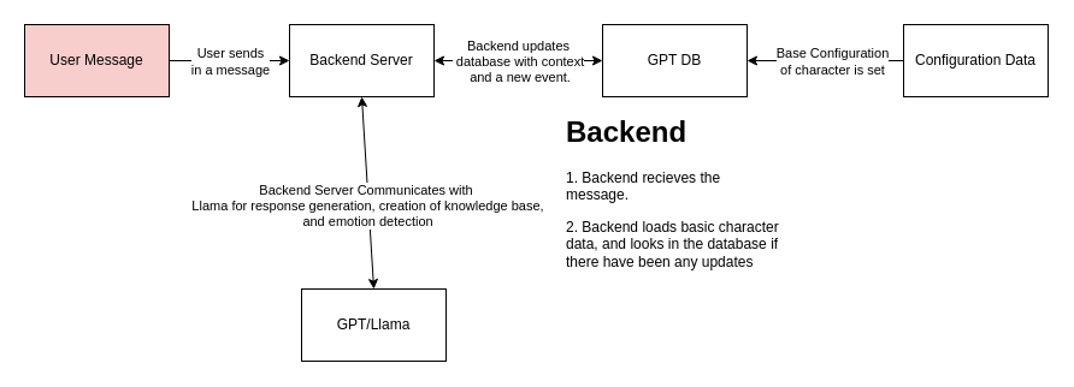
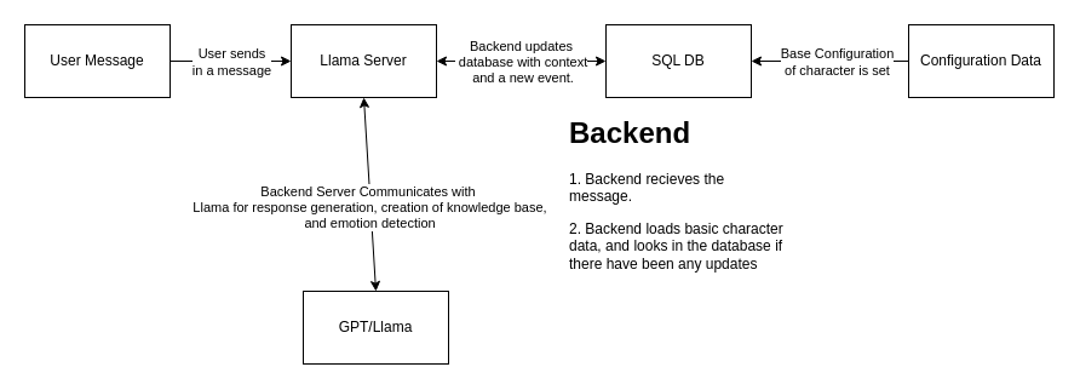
  <mxCell id="0" />
  <mxCell id="1" parent="0" />
- <mxCell id="2" value="Backend Server" style="rounded=0;whiteSpace=wrap;html=1;" vertex="1" parent="1"><mxGeometry x="240" y="20" width="120" height="60" as="geometry" /></mxCell>
- <mxCell id="3" value="GPT DB" style="rounded=0;whiteSpace=wrap;html=1;" vertex="1" parent="1"><mxGeometry x="500" y="20" width="120" height="60" as="geometry" /></mxCell>
+ <mxCell id="2" value="Llama Server" style="rounded=0;whiteSpace=wrap;html=1;" vertex="1" parent="1"><mxGeometry x="240" y="20" width="120" height="60" as="geometry" /></mxCell>
+ <mxCell id="3" value="SQL DB" style="rounded=0;whiteSpace=wrap;html=1;" vertex="1" parent="1"><mxGeometry x="500" y="20" width="120" height="60" as="geometry" /></mxCell>
  <mxCell id="4" value="GPT/Llama" style="rounded=0;whiteSpace=wrap;html=1;" vertex="1" parent="1"><mxGeometry x="250" y="240" width="120" height="60" as="geometry" /></mxCell>
  <mxCell id="5" style="edgeStyle=none;html=1;exitX=0;exitY=0.5;exitDx=0;exitDy=0;entryX=1;entryY=0.5;entryDx=0;entryDy=0;" edge="1" parent="1" source="7" target="3"><mxGeometry relative="1" as="geometry"><mxPoint x="410" y="170" as="targetPoint" /></mxGeometry></mxCell>
  <mxCell id="6" value="Base Configuration&lt;br&gt;of character&amp;nbsp;is set" style="edgeLabel;html=1;align=center;verticalAlign=middle;resizable=0;points=[];" vertex="1" connectable="0" parent="5"><mxGeometry x="0.252" y="1" relative="1" as="geometry"><mxPoint x="21" y="-1" as="offset" /></mxGeometry></mxCell>
  <mxCell id="7" value="Configuration Data" style="rounded=0;whiteSpace=wrap;html=1;" vertex="1" parent="1"><mxGeometry x="750" y="20" width="120" height="60" as="geometry" /></mxCell>
  <mxCell id="8" style="edgeStyle=none;html=1;exitX=1;exitY=0.5;exitDx=0;exitDy=0;entryX=0;entryY=0.5;entryDx=0;entryDy=0;" edge="1" parent="1" source="10" target="2"><mxGeometry relative="1" as="geometry" /></mxCell>
  <mxCell id="9" value="User sends &lt;br&gt;in a message" style="edgeLabel;html=1;align=center;verticalAlign=middle;resizable=0;points=[];" vertex="1" connectable="0" parent="8"><mxGeometry x="-0.222" y="-4" relative="1" as="geometry"><mxPoint x="11" y="-4" as="offset" /></mxGeometry></mxCell>
- <mxCell id="10" value="User Message" style="rounded=0;whiteSpace=wrap;html=1;fillColor=#f8cecc;" vertex="1" parent="1"><mxGeometry y="20" width="120" height="60" as="geometry" x="20" /></mxCell>
+ <mxCell id="10" value="User Message" style="rounded=0;whiteSpace=wrap;html=1;" vertex="1" parent="1"><mxGeometry y="20" width="120" height="60" as="geometry" x="20" /></mxCell>
  <mxCell id="11" value="" style="endArrow=classic;startArrow=classic;html=1;entryX=0.5;entryY=1;entryDx=0;entryDy=0;exitX=0.5;exitY=0;exitDx=0;exitDy=0;" edge="1" parent="1" source="4" target="2"><mxGeometry width="50" height="50" relative="1" as="geometry"><mxPoint x="370" y="160" as="sourcePoint" /><mxPoint x="420" y="110" as="targetPoint" /></mxGeometry></mxCell>
  <mxCell id="12" value="Backend Server Communicates with&amp;nbsp;&lt;br&gt;Llama for response generation, creation of knowledge base,&lt;br&gt;and emotion detection" style="edgeLabel;html=1;align=center;verticalAlign=middle;resizable=0;points=[];" vertex="1" connectable="0" parent="11"><mxGeometry x="0.118" relative="1" as="geometry"><mxPoint y="20" as="offset" /></mxGeometry></mxCell>
  <mxCell id="13" value="" style="endArrow=classic;startArrow=classic;html=1;entryX=0;entryY=0.5;entryDx=0;entryDy=0;" edge="1" parent="1" target="3"><mxGeometry width="50" height="50" relative="1" as="geometry"><mxPoint x="360" y="50" as="sourcePoint" /><mxPoint x="450" y="-20" as="targetPoint" /></mxGeometry></mxCell>
  <mxCell id="14" value="Backend updates&lt;br&gt;&amp;nbsp;database with context&lt;br&gt;&amp;nbsp;and a new event." style="edgeLabel;html=1;align=center;verticalAlign=middle;resizable=0;points=[];" vertex="1" connectable="0" parent="13"><mxGeometry x="-0.198" y="1" relative="1" as="geometry"><mxPoint x="13" y="1" as="offset" /></mxGeometry></mxCell>
  <mxCell id="15" value="&lt;h1&gt;Backend&lt;/h1&gt;&lt;p&gt;1. Backend recieves the message.&lt;/p&gt;&lt;p&gt;2. Backend loads basic character data, and looks in the database if there have been any updates&lt;/p&gt;" style="text;html=1;strokeColor=none;fillColor=none;spacing=5;spacingTop=-20;whiteSpace=wrap;overflow=hidden;rounded=0;" vertex="1" parent="1"><mxGeometry x="465" y="90" width="190" height="180" as="geometry" /></mxCell>
